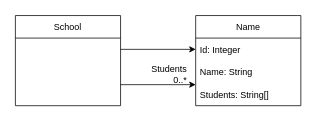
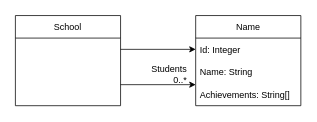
  <mxCell id="0" />
  <mxCell id="1" parent="0" />
  <mxCell id="2" value="School" style="swimlane;fontStyle=0;childLayout=stackLayout;horizontal=1;startSize=30;horizontalStack=0;resizeParent=1;resizeParentMax=0;resizeLast=0;collapsible=1;marginBottom=0;fontColor=#000000;strokeColor=#000000;fillColor=none;" parent="1" vertex="1"><mxGeometry x="20" y="20" width="140" height="120" as="geometry" /></mxCell>
  <mxCell id="3" value="Name" style="swimlane;fontStyle=0;childLayout=stackLayout;horizontal=1;startSize=30;horizontalStack=0;resizeParent=1;resizeParentMax=0;resizeLast=0;collapsible=1;marginBottom=0;fontColor=#000000;strokeColor=#000000;fillColor=none;" parent="1" vertex="1"><mxGeometry x="260" y="20" width="140" height="120" as="geometry" /></mxCell>
  <mxCell id="4" value="Id: Integer" style="text;strokeColor=none;fillColor=none;align=left;verticalAlign=middle;spacingLeft=4;spacingRight=4;overflow=hidden;points=[[0,0.5],[1,0.5]];portConstraint=eastwest;rotatable=0;fontColor=#000000;" parent="3" vertex="1"><mxGeometry y="30" width="140" height="30" as="geometry" /></mxCell>
  <mxCell id="5" value="Name: String" style="text;strokeColor=none;fillColor=none;align=left;verticalAlign=middle;spacingLeft=4;spacingRight=4;overflow=hidden;points=[[0,0.5],[1,0.5]];portConstraint=eastwest;rotatable=0;fontColor=#000000;" parent="3" vertex="1"><mxGeometry y="60" width="140" height="30" as="geometry" /></mxCell>
- <mxCell id="6" value="Students: String[]" style="text;strokeColor=none;fillColor=none;align=left;verticalAlign=middle;spacingLeft=4;spacingRight=4;overflow=hidden;points=[[0,0.5],[1,0.5]];portConstraint=eastwest;rotatable=0;fontColor=#000000;" parent="3" vertex="1"><mxGeometry y="90" width="140" height="30" as="geometry" /></mxCell>
+ <mxCell id="6" value="Achievements: String[]" style="text;strokeColor=none;fillColor=none;align=left;verticalAlign=middle;spacingLeft=4;spacingRight=4;overflow=hidden;points=[[0,0.5],[1,0.5]];portConstraint=eastwest;rotatable=0;fontColor=#000000;" parent="3" vertex="1"><mxGeometry y="90" width="140" height="30" as="geometry" /></mxCell>
  <mxCell id="7" value="" style="endArrow=classic;html=1;rounded=0;fontColor=#000000;strokeColor=#000000;entryX=0;entryY=0.5;entryDx=0;entryDy=0;" parent="1" target="4" edge="1"><mxGeometry width="50" height="50" relative="1" as="geometry"><mxPoint x="160" y="65" as="sourcePoint" /><mxPoint x="170" y="380" as="targetPoint" /></mxGeometry></mxCell>
  <mxCell id="8" value="" style="endArrow=classic;html=1;rounded=0;fontColor=#000000;strokeColor=#000000;entryX=0;entryY=0.5;entryDx=0;entryDy=0;" edge="1" parent="1"><mxGeometry width="50" height="50" relative="1" as="geometry"><mxPoint x="160" y="112" as="sourcePoint" /><mxPoint x="260" y="112" as="targetPoint" /></mxGeometry></mxCell>
  <mxCell id="9" value="&lt;div style=&quot;text-align: right&quot;&gt;Students&lt;/div&gt;&lt;div style=&quot;text-align: right&quot;&gt;0..*&lt;/div&gt;" style="text;html=1;strokeColor=none;fillColor=none;align=center;verticalAlign=middle;whiteSpace=wrap;rounded=0;fontColor=#000000;" vertex="1" parent="1"><mxGeometry x="195" y="78" width="60" height="40" as="geometry" /></mxCell>
